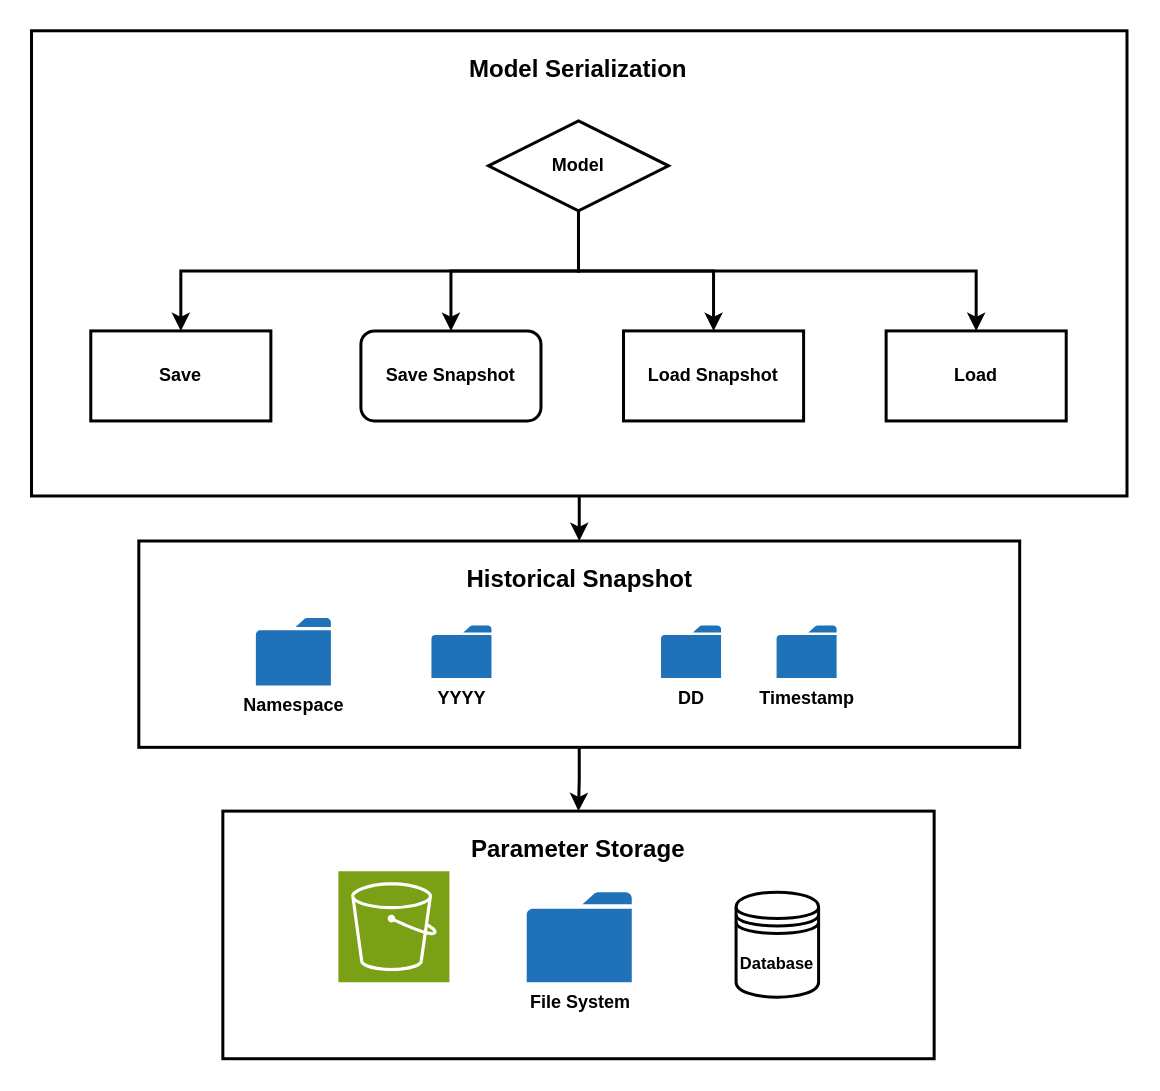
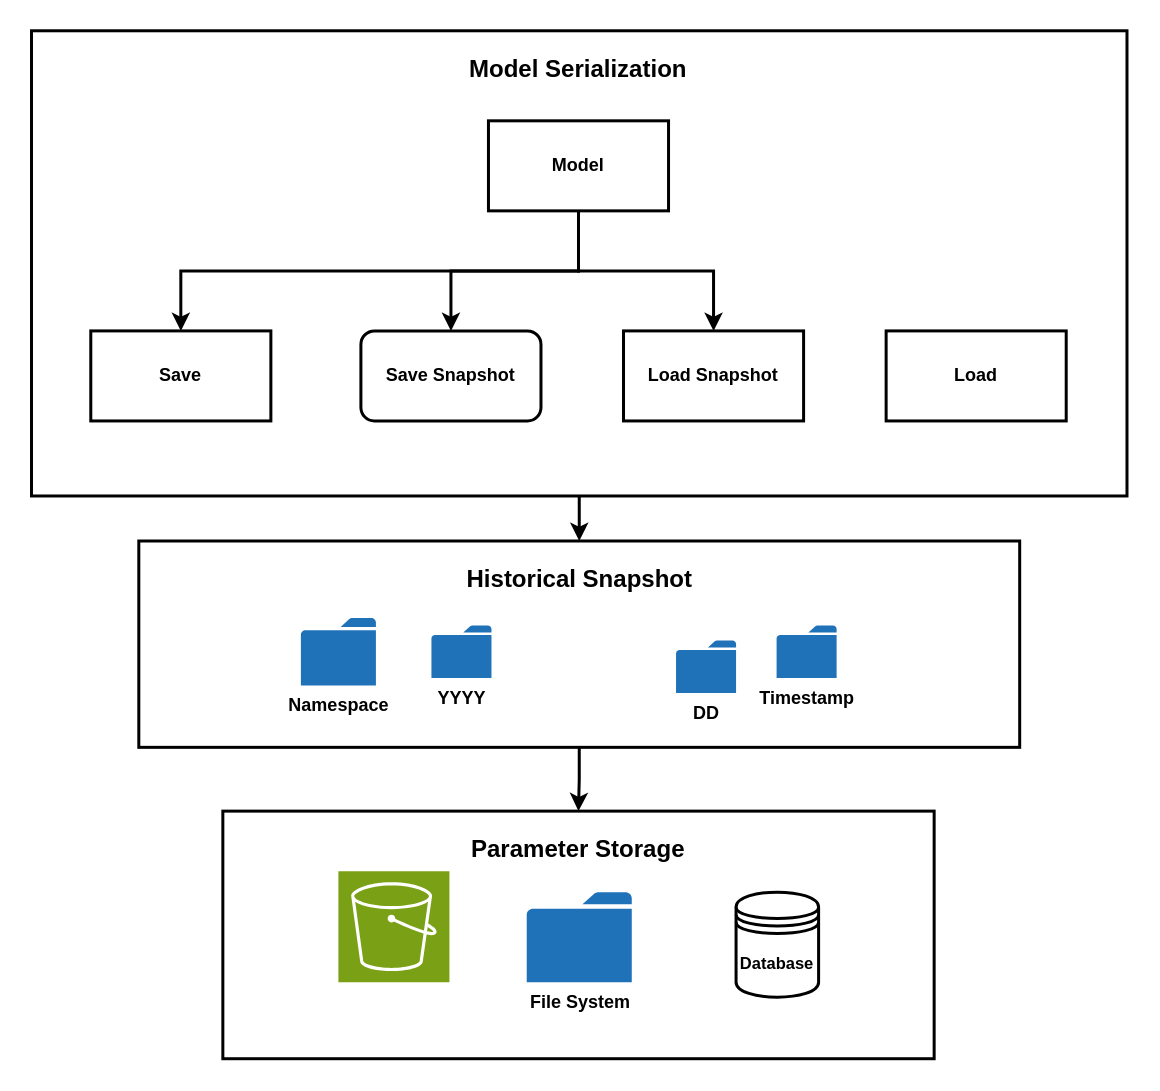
  <mxCell id="0" />
  <mxCell id="1" parent="0" />
  <mxCell id="2" value="" style="rounded=0;whiteSpace=wrap;html=1;strokeWidth=2;" vertex="1" parent="1"><mxGeometry x="148" y="540" width="474" height="165" as="geometry" /></mxCell>
  <mxCell id="3" style="edgeStyle=orthogonalEdgeStyle;rounded=0;orthogonalLoop=1;jettySize=auto;html=1;exitX=0.5;exitY=1;exitDx=0;exitDy=0;entryX=0.5;entryY=0;entryDx=0;entryDy=0;strokeWidth=2;" edge="1" parent="1" source="4" target="6"><mxGeometry relative="1" as="geometry" /></mxCell>
  <mxCell id="4" value="" style="rounded=0;whiteSpace=wrap;html=1;strokeWidth=2;" vertex="1" parent="1"><mxGeometry x="20.5" y="20" width="730" height="310" as="geometry" /></mxCell>
  <mxCell id="5" style="edgeStyle=orthogonalEdgeStyle;rounded=0;orthogonalLoop=1;jettySize=auto;html=1;exitX=0.5;exitY=1;exitDx=0;exitDy=0;entryX=0.5;entryY=0;entryDx=0;entryDy=0;strokeWidth=2;" edge="1" parent="1" source="6" target="2"><mxGeometry relative="1" as="geometry" /></mxCell>
  <mxCell id="6" value="" style="rounded=0;whiteSpace=wrap;html=1;strokeWidth=2;" vertex="1" parent="1"><mxGeometry x="92" y="360" width="587" height="137.5" as="geometry" /></mxCell>
  <mxCell id="7" style="edgeStyle=orthogonalEdgeStyle;rounded=0;orthogonalLoop=1;jettySize=auto;html=1;exitX=0.5;exitY=1;exitDx=0;exitDy=0;entryX=0.5;entryY=0;entryDx=0;entryDy=0;strokeWidth=2;" edge="1" parent="1" source="11" target="12"><mxGeometry relative="1" as="geometry" /></mxCell>
  <mxCell id="8" style="edgeStyle=orthogonalEdgeStyle;rounded=0;orthogonalLoop=1;jettySize=auto;html=1;exitX=0.5;exitY=1;exitDx=0;exitDy=0;entryX=0.5;entryY=0;entryDx=0;entryDy=0;strokeWidth=2;" edge="1" parent="1" source="11" target="13"><mxGeometry relative="1" as="geometry" /></mxCell>
  <mxCell id="9" style="edgeStyle=orthogonalEdgeStyle;rounded=0;orthogonalLoop=1;jettySize=auto;html=1;exitX=0.5;exitY=1;exitDx=0;exitDy=0;entryX=0.5;entryY=0;entryDx=0;entryDy=0;strokeWidth=2;" edge="1" parent="1" source="11" target="14"><mxGeometry relative="1" as="geometry" /></mxCell>
- <mxCell id="10" style="edgeStyle=orthogonalEdgeStyle;rounded=0;orthogonalLoop=1;jettySize=auto;html=1;exitX=0.5;exitY=1;exitDx=0;exitDy=0;strokeWidth=2;" edge="1" parent="1" source="11" target="15"><mxGeometry relative="1" as="geometry" /></mxCell>
- <mxCell id="11" value="Model" style="rhombus;whiteSpace=wrap;html=1;fontStyle=1;strokeWidth=2;" vertex="1" parent="1"><mxGeometry x="325" y="80" width="120" height="60" as="geometry" /></mxCell>
+ <mxCell id="11" value="Model" style="rounded=0;whiteSpace=wrap;html=1;fontStyle=1;strokeWidth=2;" vertex="1" parent="1"><mxGeometry x="325" y="80" width="120" height="60" as="geometry" /></mxCell>
  <mxCell id="12" value="Save" style="rounded=0;whiteSpace=wrap;html=1;fontStyle=1;strokeWidth=2;" vertex="1" parent="1"><mxGeometry x="60" y="220" width="120" height="60" as="geometry" /></mxCell>
  <mxCell id="13" value="Save Snapshot" style="whiteSpace=wrap;html=1;fontStyle=1;strokeWidth=2;rounded=1;" vertex="1" parent="1"><mxGeometry x="240" y="220" width="120" height="60" as="geometry" /></mxCell>
  <mxCell id="14" value="Load Snapshot" style="rounded=0;whiteSpace=wrap;html=1;fontStyle=1;strokeWidth=2;" vertex="1" parent="1"><mxGeometry x="415" y="220" width="120" height="60" as="geometry" /></mxCell>
  <mxCell id="15" value="Load" style="rounded=0;whiteSpace=wrap;html=1;fontStyle=1;strokeWidth=2;" vertex="1" parent="1"><mxGeometry x="590" y="220" width="120" height="60" as="geometry" /></mxCell>
- <mxCell id="16" value="&lt;b&gt;Namespace&lt;/b&gt;" style="sketch=0;pointerEvents=1;shadow=0;dashed=0;html=1;strokeColor=none;labelPosition=center;verticalLabelPosition=bottom;verticalAlign=top;outlineConnect=0;align=center;shape=mxgraph.office.concepts.folder;fillColor=#2072B8;" vertex="1" parent="1"><mxGeometry x="170" y="411.25" width="50" height="45" as="geometry" /></mxCell>
+ <mxCell id="16" value="&lt;b&gt;Namespace&lt;/b&gt;" style="sketch=0;pointerEvents=1;shadow=0;dashed=0;html=1;strokeColor=none;labelPosition=center;verticalLabelPosition=bottom;verticalAlign=top;outlineConnect=0;align=center;shape=mxgraph.office.concepts.folder;fillColor=#2072B8;" vertex="1" parent="1"><mxGeometry x="200" y="411.25" width="50" height="45" as="geometry" /></mxCell>
  <mxCell id="17" value="&lt;b&gt;YYYY&lt;/b&gt;" style="sketch=0;pointerEvents=1;shadow=0;dashed=0;html=1;strokeColor=none;labelPosition=center;verticalLabelPosition=bottom;verticalAlign=top;outlineConnect=0;align=center;shape=mxgraph.office.concepts.folder;fillColor=#2072B8;" vertex="1" parent="1"><mxGeometry x="287" y="416.25" width="40" height="35" as="geometry" /></mxCell>
- <mxCell id="18" value="&lt;b&gt;DD&lt;/b&gt;" style="sketch=0;pointerEvents=1;shadow=0;dashed=0;html=1;strokeColor=none;labelPosition=center;verticalLabelPosition=bottom;verticalAlign=top;outlineConnect=0;align=center;shape=mxgraph.office.concepts.folder;fillColor=#2072B8;" vertex="1" parent="1"><mxGeometry x="440" y="416.25" width="40" height="35" as="geometry" /></mxCell>
+ <mxCell id="18" value="&lt;b&gt;DD&lt;/b&gt;" style="sketch=0;pointerEvents=1;shadow=0;dashed=0;html=1;strokeColor=none;labelPosition=center;verticalLabelPosition=bottom;verticalAlign=top;outlineConnect=0;align=center;shape=mxgraph.office.concepts.folder;fillColor=#2072B8;" vertex="1" parent="1"><mxGeometry x="450" y="426.25" width="40" height="35" as="geometry" /></mxCell>
  <mxCell id="19" value="&lt;b&gt;Timestamp&lt;/b&gt;" style="sketch=0;pointerEvents=1;shadow=0;dashed=0;html=1;strokeColor=none;labelPosition=center;verticalLabelPosition=bottom;verticalAlign=top;outlineConnect=0;align=center;shape=mxgraph.office.concepts.folder;fillColor=#2072B8;" vertex="1" parent="1"><mxGeometry x="517" y="416.25" width="40" height="35" as="geometry" /></mxCell>
  <mxCell id="20" value="&lt;font style=&quot;font-size: 16px;&quot;&gt;&lt;b&gt;Model Serialization&lt;/b&gt;&lt;/font&gt;" style="text;strokeColor=none;align=center;fillColor=none;html=1;verticalAlign=middle;whiteSpace=wrap;rounded=0;" vertex="1" parent="1"><mxGeometry x="308" y="30" width="154" height="30" as="geometry" /></mxCell>
  <mxCell id="21" value="&lt;font style=&quot;font-size: 16px;&quot;&gt;&lt;b&gt;Historical Snapshot&lt;/b&gt;&lt;/font&gt;" style="text;strokeColor=none;align=center;fillColor=none;html=1;verticalAlign=middle;whiteSpace=wrap;rounded=0;" vertex="1" parent="1"><mxGeometry x="308.5" y="370" width="154" height="30" as="geometry" /></mxCell>
  <mxCell id="22" value="&lt;b&gt;&lt;font style=&quot;color: rgb(255, 255, 255);&quot;&gt;Cloud Storage&lt;/font&gt;&lt;/b&gt;" style="sketch=0;points=[[0,0,0],[0.25,0,0],[0.5,0,0],[0.75,0,0],[1,0,0],[0,1,0],[0.25,1,0],[0.5,1,0],[0.75,1,0],[1,1,0],[0,0.25,0],[0,0.5,0],[0,0.75,0],[1,0.25,0],[1,0.5,0],[1,0.75,0]];outlineConnect=0;fontColor=#232F3E;fillColor=#7AA116;strokeColor=#ffffff;dashed=0;verticalLabelPosition=bottom;verticalAlign=top;align=center;html=1;fontSize=12;fontStyle=0;aspect=fixed;shape=mxgraph.aws4.resourceIcon;resIcon=mxgraph.aws4.s3;" vertex="1" parent="1"><mxGeometry x="225" y="580" width="74" height="74" as="geometry" /></mxCell>
  <mxCell id="23" value="&lt;b&gt;File System&lt;/b&gt;" style="sketch=0;pointerEvents=1;shadow=0;dashed=0;html=1;strokeColor=none;labelPosition=center;verticalLabelPosition=bottom;verticalAlign=top;outlineConnect=0;align=center;shape=mxgraph.office.concepts.folder;fillColor=#2072B8;" vertex="1" parent="1"><mxGeometry x="350.5" y="594" width="70" height="60" as="geometry" /></mxCell>
  <mxCell id="24" value="&lt;font style=&quot;font-size: 11px;&quot;&gt;&lt;b&gt;Database&lt;/b&gt;&lt;/font&gt;" style="shape=datastore;whiteSpace=wrap;html=1;strokeWidth=2;" vertex="1" parent="1"><mxGeometry x="490" y="594" width="55" height="70" as="geometry" /></mxCell>
  <mxCell id="25" value="&lt;font style=&quot;font-size: 16px;&quot;&gt;&lt;b&gt;Parameter Storage&lt;/b&gt;&lt;/font&gt;" style="text;strokeColor=none;align=center;fillColor=none;html=1;verticalAlign=middle;whiteSpace=wrap;rounded=0;" vertex="1" parent="1"><mxGeometry x="308" y="550" width="154" height="30" as="geometry" /></mxCell>
